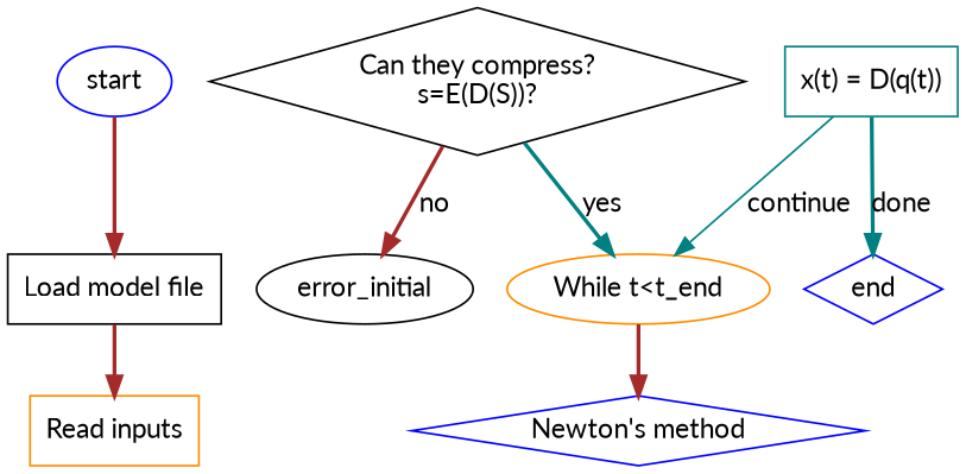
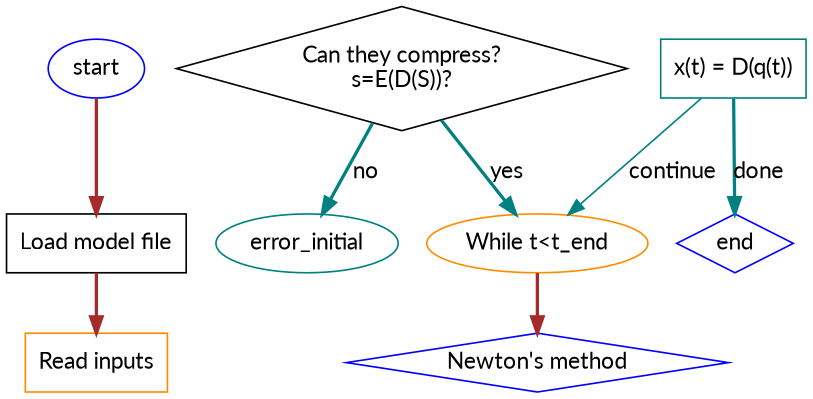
  digraph {
    fontname=Lato
    node [color=blue fontname=Lato shape=box]
    edge [color=brown fontname=Lato style=bold]
    start [shape=oval]
    n2 [color=black label="Load model file"]
    n3 [color=darkorange label="Read inputs"]
    n4 [color=black label="Can they compress?\ns=E(D(S))?" shape=diamond]
    n5 [color=darkorange label="While t<t_end" shape=oval]
-   error_initial [color=black shape=""]
+   error_initial [color=teal shape=""]
    n7 [label="Newton's method" shape=diamond]
    n8 [color=teal label="x(t) = D(q(t))"]
    end [shape=diamond]
    start -> n2
    n2 -> n3
    n4 -> n5 [color=teal label=yes]
-   n4 -> error_initial [label=no]
+   n4 -> error_initial [color=teal label=no]
    n5 -> n7
    n8 -> n5 [color=teal label=continue style=solid]
    n8 -> end [color=teal label=done]
  }
